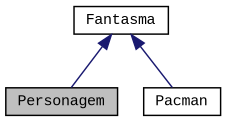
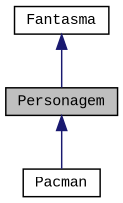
  digraph {
    fontname="Liberation Mono"
    node [color=black fillcolor=white fontname="Liberation Mono" fontsize=10 shape=record style=filled]
    edge [color=midnightblue dir=back fontname="Liberation Mono" fontsize=10 labelfontname=Helvetica labelfontsize=10 style=solid]
    n1 [fillcolor=grey75 fontcolor=black height=0.2 label=Personagem width=0.4]
    n2 [height=0.2 label=Pacman width=0.4]
    n3 [height=0.2 label=Fantasma width=0.4]
-   n3 -> n2
+   n1 -> n2
    n3 -> n1
  }
